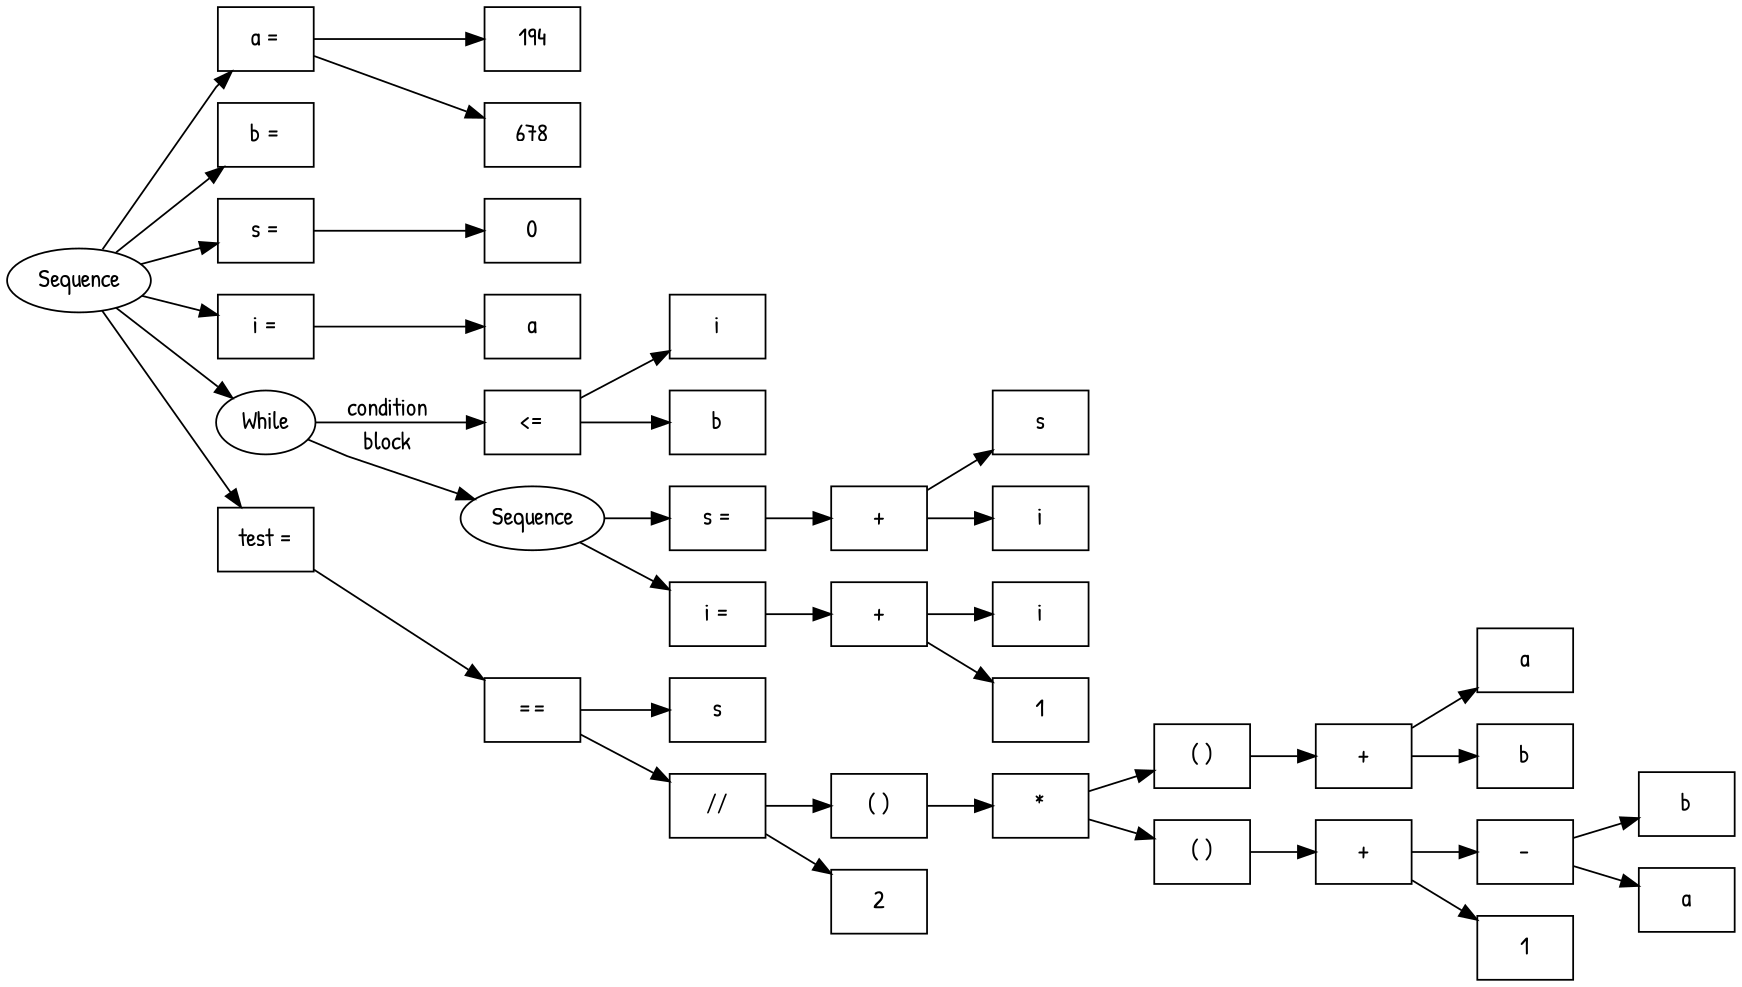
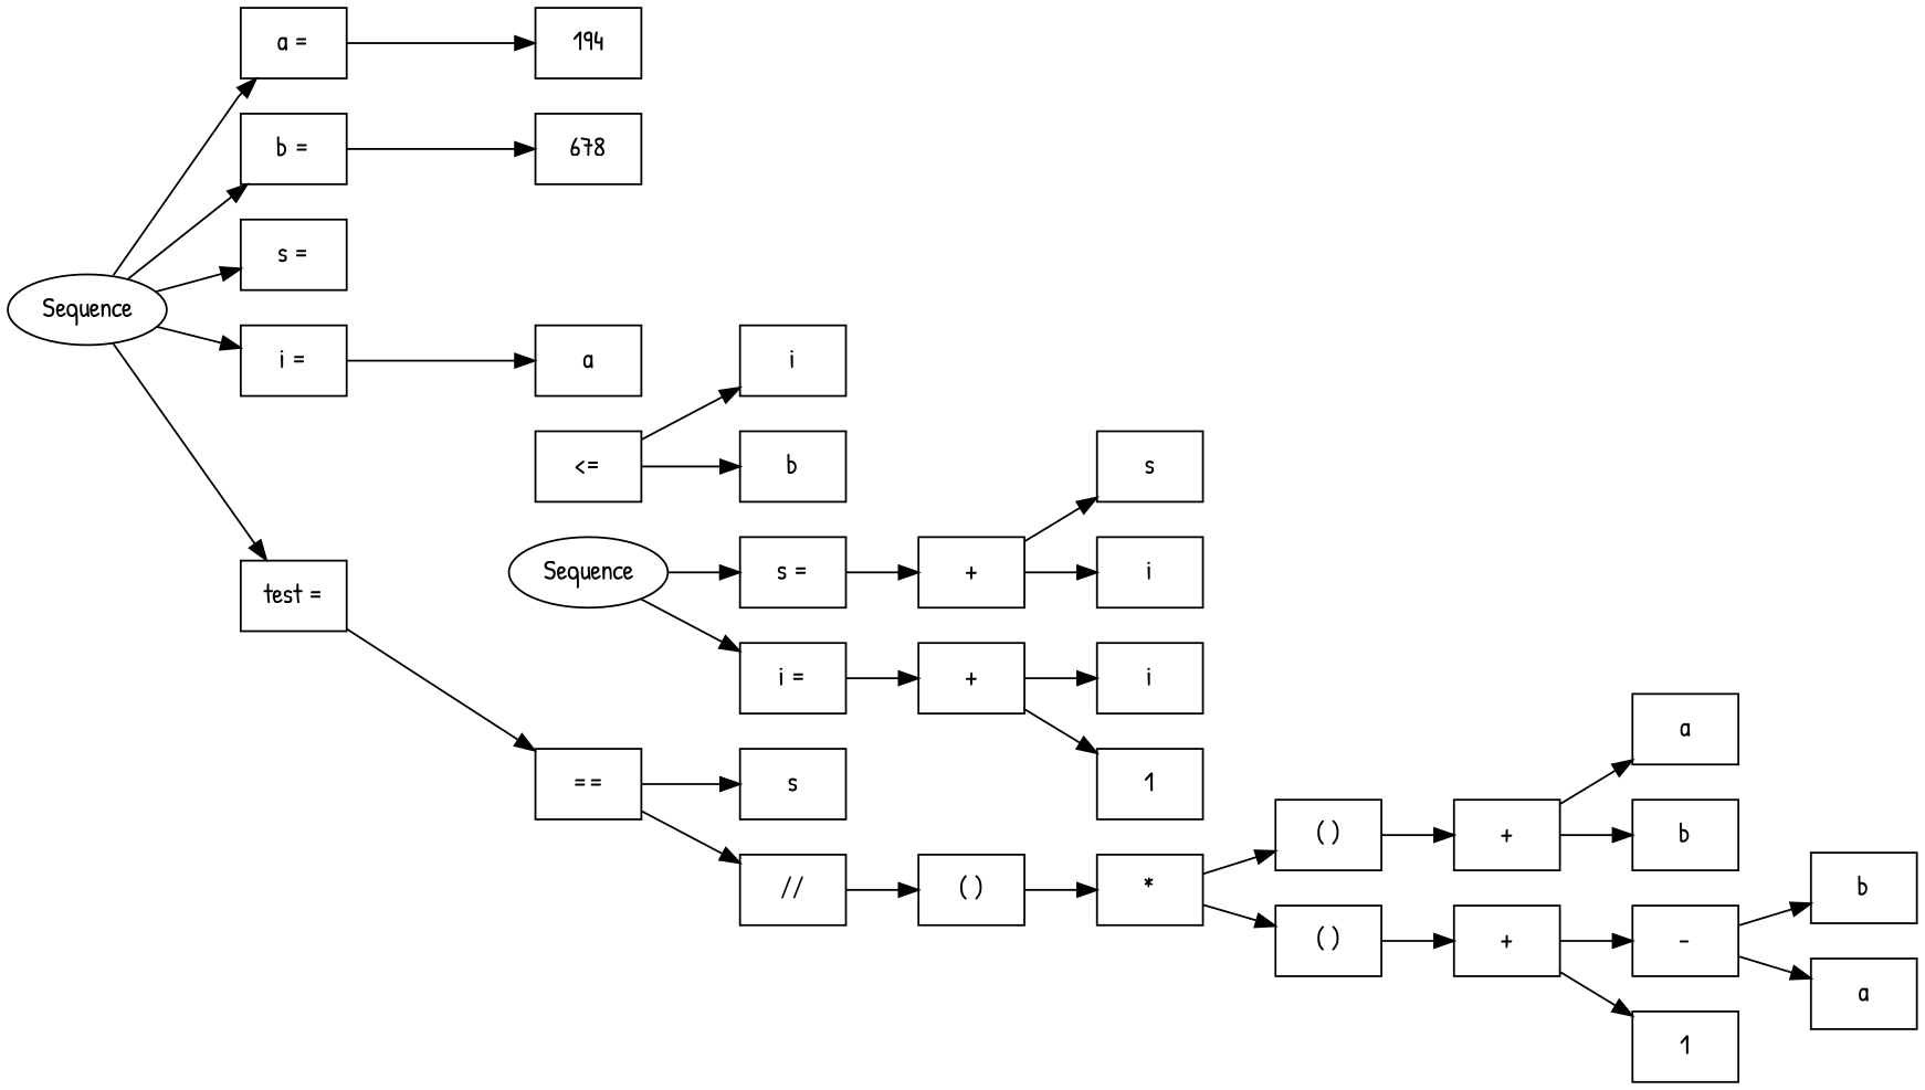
  digraph {
    fontname="Patrick Hand"
    rankdir=LR
    splines=polyline
    node [fontname="Patrick Hand" shape=box]
    edge [fontname="Patrick Hand"]
    n1 [label=Sequence shape=""]
    n2 [label="a ="]
    n3 [label="b ="]
    n4 [label="s ="]
    n5 [label="i ="]
-   n6 [label=While shape=""]
    n7 [label="test ="]
    n8 [label=194]
    n9 [label=678]
-   n10 [label=0]
    n11 [label=a]
    n12 [label="<="]
    n13 [label=Sequence shape=""]
    n14 [label="=="]
    n15 [label=i]
    n16 [label=b]
    n17 [label="s ="]
    n18 [label="i ="]
    n19 [label="+"]
    n20 [label="+"]
    n21 [label=s]
    n22 [label=i]
    n23 [label=i]
    n24 [label=1]
    n25 [label=s]
    n26 [label="//"]
    n27 [label="( )"]
-   n28 [label=2]
    n29 [label="*"]
    n30 [label="( )"]
    n31 [label="( )"]
    n32 [label="+"]
    n33 [label="+"]
    n34 [label=a]
    n35 [label=b]
    n36 [label="-"]
    n37 [label=1]
    n38 [label=b]
    n39 [label=a]
    n1 -> n2
    n1 -> n3
    n1 -> n4
    n1 -> n5
-   n1 -> n6
    n1 -> n7
    n2 -> n8
-   n2 -> n9
-   n4 -> n10
+   n3 -> n9
    n5 -> n11
-   n6 -> n12 [label=condition]
-   n6 -> n13 [label=block]
    n7 -> n14
    n12 -> n15
    n12 -> n16
    n13 -> n17
    n13 -> n18
    n14 -> n25
    n14 -> n26
    n17 -> n19
    n18 -> n20
    n19 -> n21
    n19 -> n22
    n20 -> n23
    n20 -> n24
    n26 -> n27
-   n26 -> n28
    n27 -> n29
    n29 -> n30
    n29 -> n31
    n30 -> n32
    n31 -> n33
    n32 -> n34
    n32 -> n35
    n33 -> n36
    n33 -> n37
    n36 -> n38
    n36 -> n39
  }
